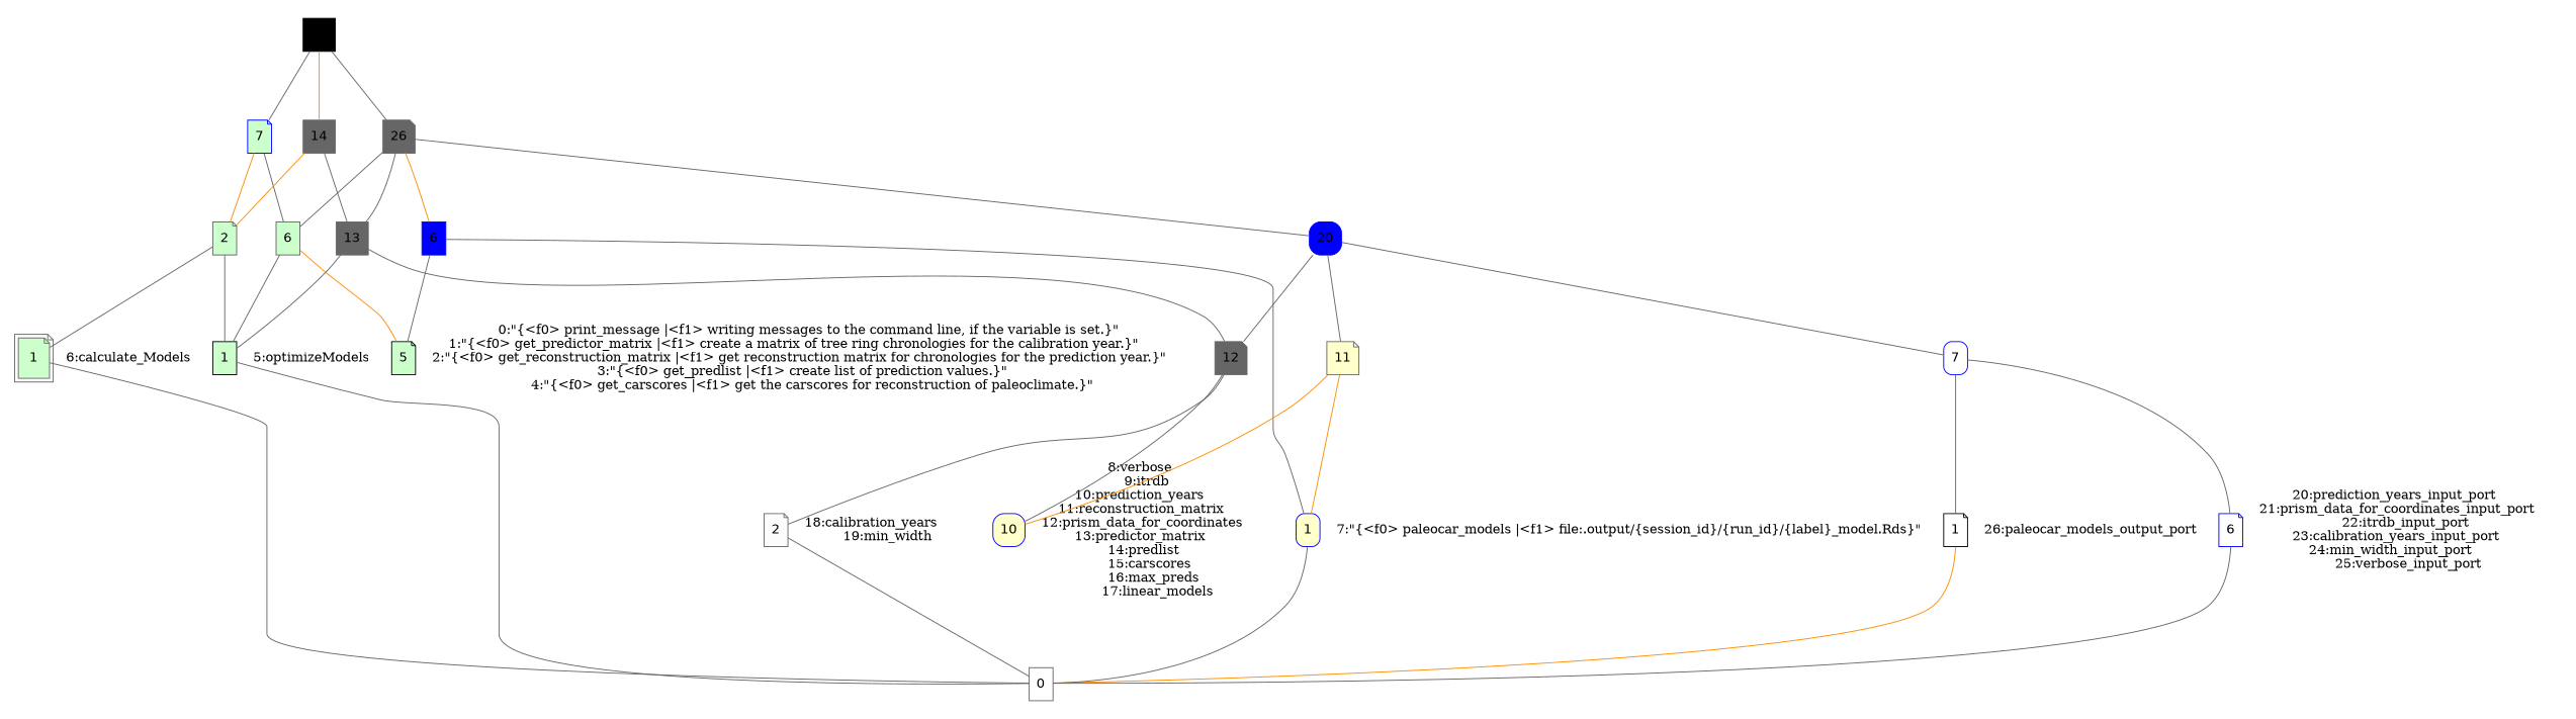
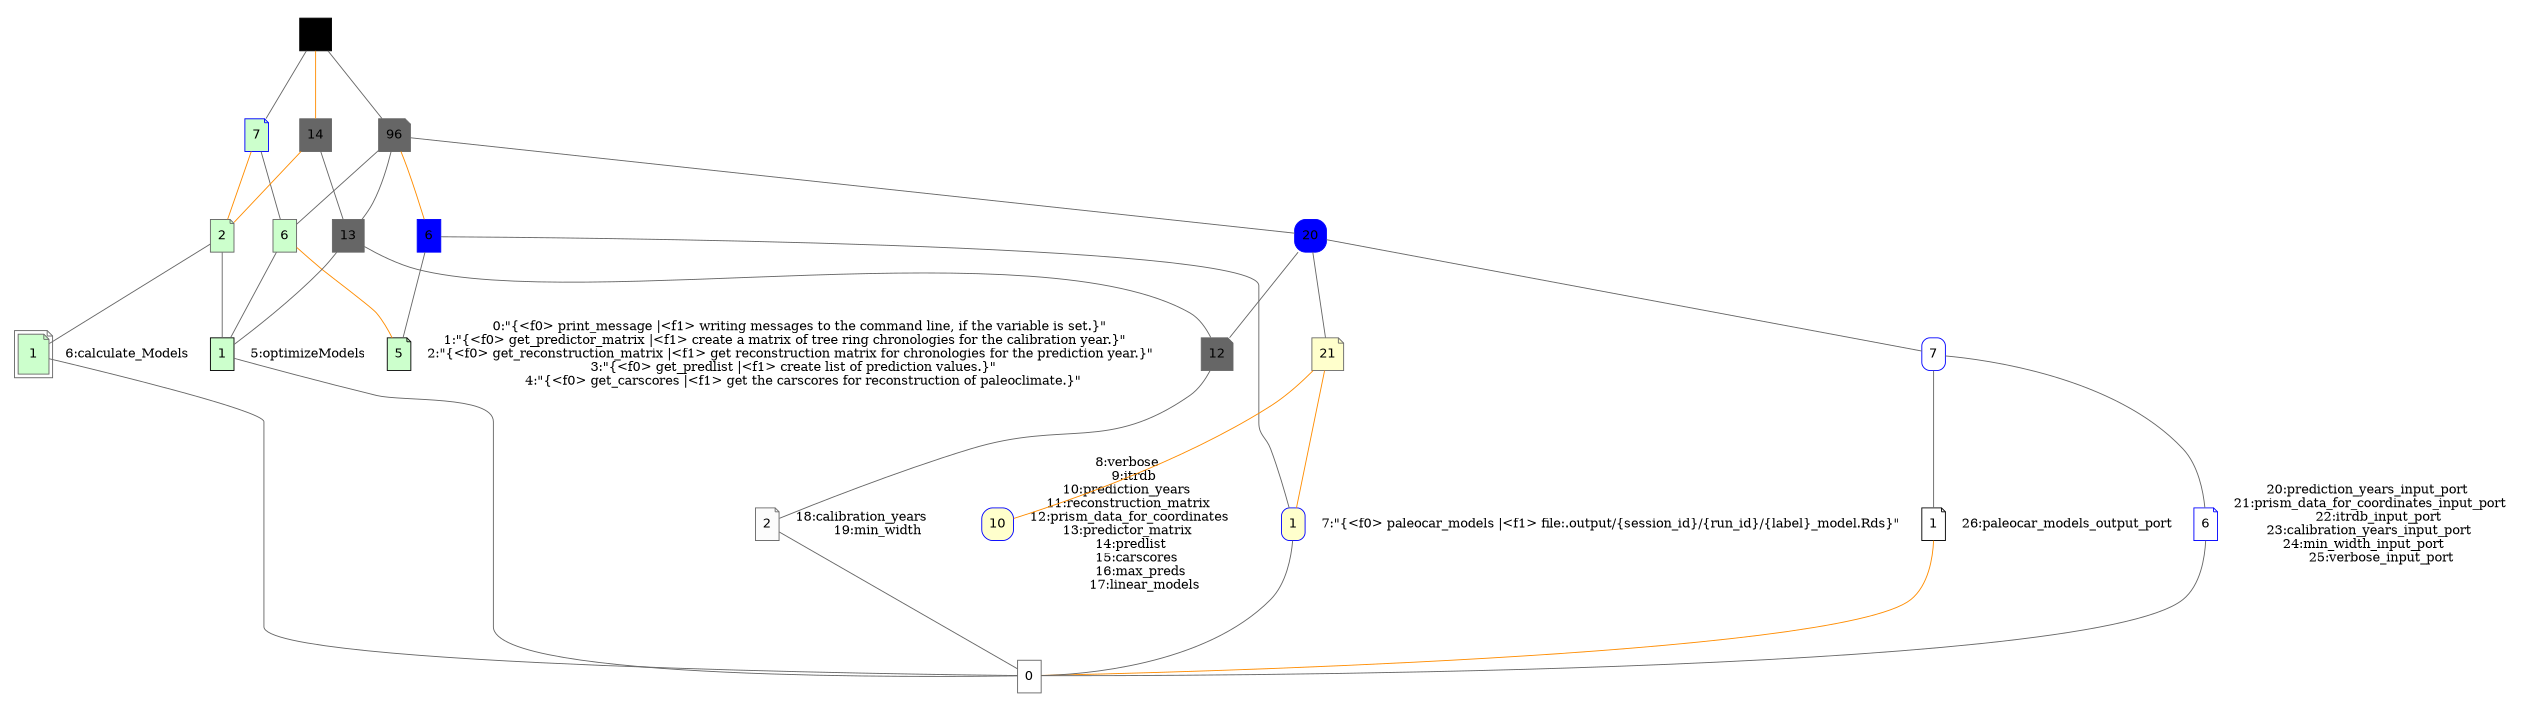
  digraph {
    node [color=gray40 fontname=Helvetica shape=box peripheries=1 style=filled]
    edge [color=gray40 dir=none labeldistance=1.5 minlen=2]
    n1 [label=0 rankdir=LR width=0.2 peripheries="" style=""]
    n2 [color=black fillcolor="#CCFFCC" label=1 width=.25]
    n3 [color=black fillcolor="#FFFFFF" label=1 shape=note style="rounded,filled" width=0.2]
    n4 [fillcolor="#CCFFCC" label=1 peripheries=2 shape=note width=.25]
    n5 [color=blue fillcolor="#FFFFCC" label=1 rankdir=LR style="rounded,filled" width=.25]
    n6 [fillcolor="#CCFFCC" label=2 shape=note width=.25 peripheries=""]
    n7 [fillcolor="#FCFCFC" label=2 shape=note style="rounded,filled" width=.25]
    n8 [color=black fillcolor="#CCFFCC" label=5 rankdir=LR shape=note width=.25]
    n9 [fillcolor="#CCFFCC" label=6 width=.25]
    n10 [color=blue label=6 rankdir=LR width=.25]
    n11 [color=blue fillcolor="#FFFFFF" label=6 shape=note style="rounded,filled" width=0.2]
    n12 [color=blue fillcolor="#CCFFCC" label=7 shape=note width=.25 peripheries=""]
    n13 [color=blue fillcolor="#FFFFFF" label=7 style="rounded,filled" width=0.2]
    n14 [color=blue fillcolor="#FFFFCC" label=10 style="rounded,filled" width=.25]
-   n15 [fillcolor="#FFFFCC" label=11 shape=note style="rounded,filled" width=.25]
+   n15 [fillcolor="#FFFFCC" label=21 shape=note style="rounded,filled" width=.25]
    n16 [label=13 width=.25]
    n17 [label=12 shape=note style="rounded,filled" width=.25]
    n18 [label=14 width=.25 peripheries=""]
    n19 [color=blue label=20 style="rounded,filled" width=.25]
-   n20 [label=26 shape=note width=.25]
+   n20 [label=96 shape=note width=.25]
    n21 [color=black label=27 width=.25 peripheries=""]
    subgraph cluster_1 {
      color=transparent
      style=filled
      n1
    }
    subgraph cluster_2 {
      color=transparent
      style=filled
      n2
    }
    subgraph cluster_3 {
      color=transparent
      style=filled
      n3
    }
    subgraph cluster_4 {
      color=transparent
      style=filled
      n4
    }
    subgraph cluster_5 {
      color=transparent
      style=filled
      n5
    }
    subgraph cluster_6 {
      color=transparent
      style=filled
      n6
    }
    subgraph cluster_7 {
      color=transparent
      style=filled
      n7
    }
    subgraph cluster_8 {
      color=transparent
      style=filled
      n8
    }
    subgraph cluster_9 {
      color=transparent
      style=filled
      n9
    }
    subgraph cluster_10 {
      color=transparent
      style=filled
      n10
    }
    subgraph cluster_11 {
      color=transparent
      style=filled
      n11
    }
    subgraph cluster_12 {
      color=transparent
      style=filled
      n12
    }
    subgraph cluster_13 {
      color=transparent
      style=filled
      n13
    }
    subgraph cluster_14 {
      color=transparent
      style=filled
      n14
    }
    subgraph cluster_15 {
      color=transparent
      style=filled
      n15
    }
    subgraph cluster_16 {
      color=transparent
      style=filled
      n16
    }
    subgraph cluster_17 {
      color=transparent
      style=filled
      n17
    }
    subgraph cluster_18 {
      color=transparent
      style=filled
      n18
    }
    subgraph cluster_19 {
      color=transparent
      style=filled
      n19
    }
    subgraph cluster_20 {
      color=transparent
      style=filled
      n20
    }
    subgraph cluster_21 {
      color=transparent
      style=filled
      n21
    }
    n2 -> n1
    n2 -> n2 [color=transparent label="5:optimizeModels" labelangle=270]
    n3 -> n1 [color=darkorange]
    n3 -> n3 [color=transparent label="26:paleocar_models_output_port" labelangle=270]
    n4 -> n1
    n4 -> n4 [color=transparent label="6:calculate_Models" labelangle=270]
    n5 -> n1
    n5 -> n5 [color=transparent label="7:\"{<f0> paleocar_models |<f1> file\:.output/\{session_id\}/\{run_id\}/\{label\}_model.Rds}\"" labelangle=270]
    n6 -> n2
    n6 -> n4
    n7 -> n1
    n7 -> n7 [color=transparent label="18:calibration_years	\n19:min_width" labelangle=270]
    n8 -> n8 [color=transparent label="0:\"{<f0> print_message |<f1> writing messages to the command line, if the variable is set.}\"	\n1:\"{<f0> get_predictor_matrix |<f1> create a matrix of tree ring chronologies for the calibration year.}\"	\n2:\"{<f0> get_reconstruction_matrix |<f1> get reconstruction matrix for chronologies for the prediction year.}\"	\n3:\"{<f0> get_predlist |<f1> create list of prediction values.}\"	\n4:\"{<f0> get_carscores |<f1> get the carscores for reconstruction of paleoclimate.}\"" labelangle=270]
    n9 -> n2
    n9 -> n8 [color=darkorange]
    n10 -> n5
    n10 -> n8
    n11 -> n1
    n11 -> n11 [color=transparent label="20:prediction_years_input_port	\n21:prism_data_for_coordinates_input_port	\n22:itrdb_input_port	\n23:calibration_years_input_port	\n24:min_width_input_port	\n25:verbose_input_port" labelangle=270]
    n12 -> n6 [color=darkorange]
    n12 -> n9
    n13 -> n3
    n13 -> n11
    n14 -> n14 [color=transparent label="8:verbose	\n9:itrdb	\n10:prediction_years	\n11:reconstruction_matrix	\n12:prism_data_for_coordinates	\n13:predictor_matrix	\n14:predlist	\n15:carscores	\n16:max_preds	\n17:linear_models" labelangle=270]
    n15 -> n5 [color=darkorange]
    n15 -> n14 [color=darkorange]
    n16 -> n2
    n16 -> n17
    n17 -> n7
-   n17 -> n14
    n18 -> n6 [color=darkorange]
    n18 -> n16
    n19 -> n13
    n19 -> n15
    n19 -> n17
    n20 -> n9
    n20 -> n10 [color=darkorange]
    n20 -> n16
    n20 -> n19
    n21 -> n12
    n21 -> n18 [color=darkorange]
    n21 -> n20
  }
